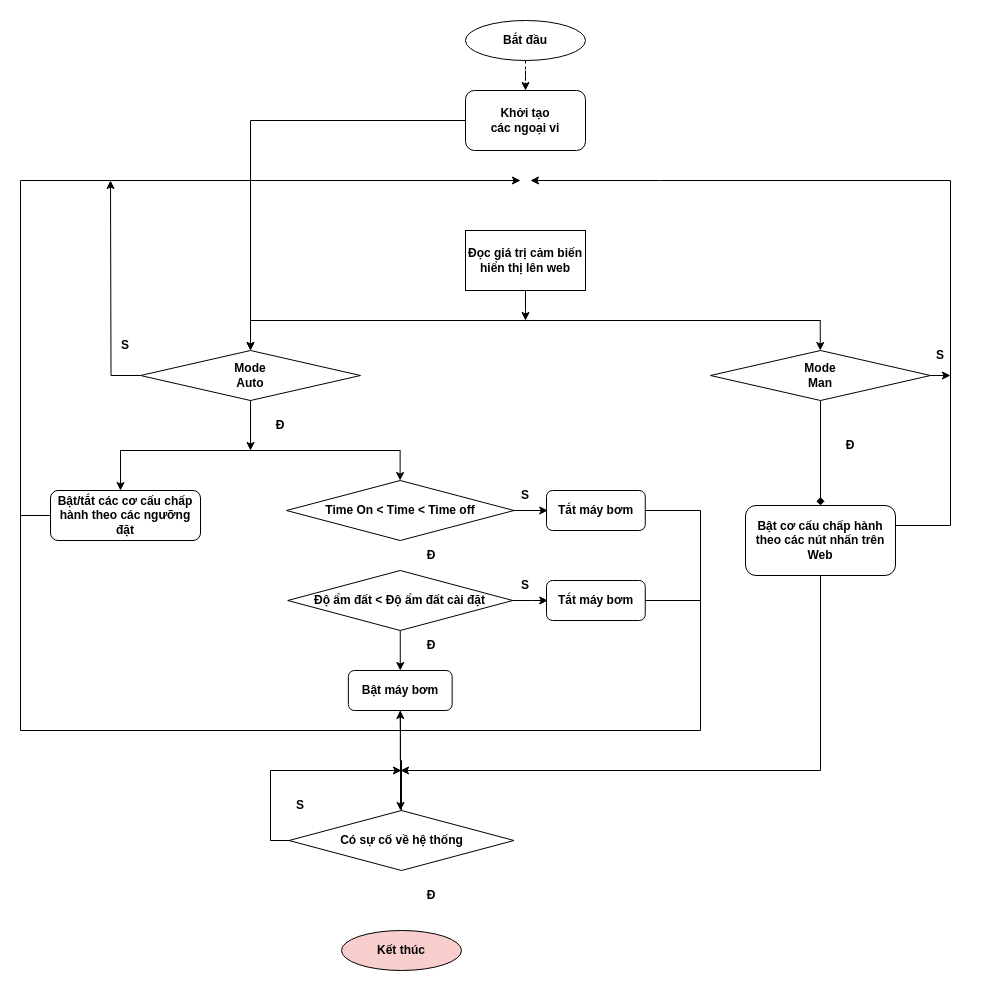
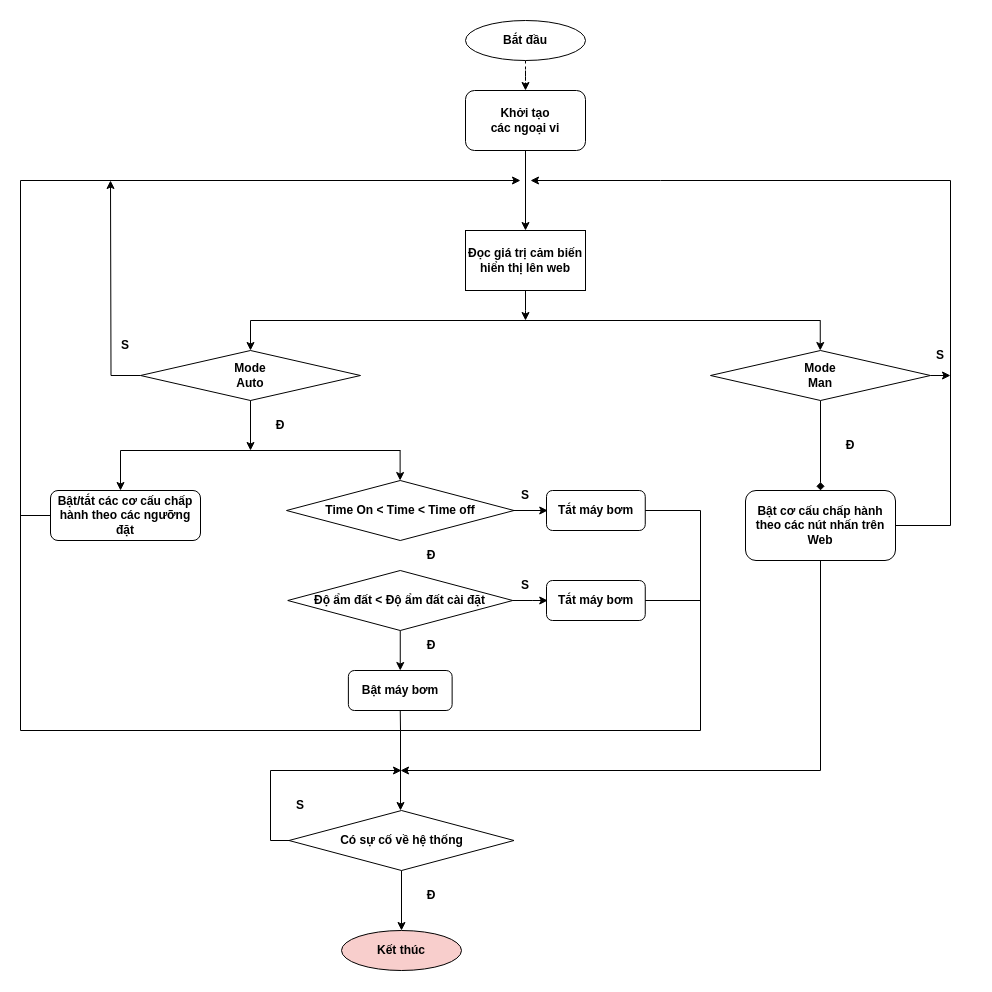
  <mxCell id="0" />
  <mxCell id="1" parent="0" />
  <mxCell id="2" style="edgeStyle=orthogonalEdgeStyle;rounded=0;orthogonalLoop=1;jettySize=auto;html=1;entryX=0.5;entryY=0;entryDx=0;entryDy=0;fontStyle=1;dashed=1;" edge="1" parent="1" source="3" target="5"><mxGeometry relative="1" as="geometry" /></mxCell>
  <mxCell id="3" value="Bắt đầu" style="ellipse;whiteSpace=wrap;html=1;fontStyle=1" vertex="1" parent="1"><mxGeometry x="465" y="20" width="120" height="40" as="geometry" /></mxCell>
- <mxCell id="4" style="edgeStyle=orthogonalEdgeStyle;rounded=0;orthogonalLoop=1;jettySize=auto;html=1;fontStyle=1;" edge="1" parent="1" source="5" target="9"><mxGeometry relative="1" as="geometry" /></mxCell>
+ <mxCell id="4" style="edgeStyle=orthogonalEdgeStyle;rounded=0;orthogonalLoop=1;jettySize=auto;html=1;entryX=0.5;entryY=0;entryDx=0;entryDy=0;fontStyle=1" edge="1" parent="1" source="5" target="7"><mxGeometry relative="1" as="geometry" /></mxCell>
  <mxCell id="5" value="Khởi tạo &lt;br&gt;các ngoại vi" style="rounded=1;whiteSpace=wrap;html=1;fontStyle=1" vertex="1" parent="1"><mxGeometry x="465" y="90" width="120" height="60" as="geometry" /></mxCell>
  <mxCell id="6" style="edgeStyle=orthogonalEdgeStyle;rounded=0;orthogonalLoop=1;jettySize=auto;html=1;fontStyle=1" edge="1" parent="1" source="7"><mxGeometry relative="1" as="geometry"><mxPoint x="525" y="320" as="targetPoint" /></mxGeometry></mxCell>
  <mxCell id="7" value="Đọc giá trị cảm biến hiển thị lên web" style="rounded=0;whiteSpace=wrap;html=1;fontStyle=1" vertex="1" parent="1"><mxGeometry x="465" y="230" width="120" height="60" as="geometry" /></mxCell>
  <mxCell id="8" style="edgeStyle=orthogonalEdgeStyle;rounded=0;orthogonalLoop=1;jettySize=auto;html=1;fontStyle=1" edge="1" parent="1" source="9"><mxGeometry relative="1" as="geometry"><mxPoint x="110" y="180" as="targetPoint" /></mxGeometry></mxCell>
  <mxCell id="9" value="Mode&lt;br&gt;Auto" style="rhombus;whiteSpace=wrap;html=1;fontStyle=1" vertex="1" parent="1"><mxGeometry x="140" y="350" width="220" height="50" as="geometry" /></mxCell>
  <mxCell id="10" style="edgeStyle=orthogonalEdgeStyle;rounded=0;orthogonalLoop=1;jettySize=auto;html=1;fontStyle=1" edge="1" parent="1" source="11"><mxGeometry relative="1" as="geometry"><mxPoint x="547.25" y="510" as="targetPoint" /></mxGeometry></mxCell>
  <mxCell id="11" value="Time On &amp;lt; Time &amp;lt; Time off" style="rhombus;whiteSpace=wrap;html=1;fontStyle=1" vertex="1" parent="1"><mxGeometry x="286" y="480" width="227.5" height="60" as="geometry" /></mxCell>
  <mxCell id="12" style="edgeStyle=orthogonalEdgeStyle;rounded=0;orthogonalLoop=1;jettySize=auto;html=1;fontStyle=1" edge="1" parent="1" source="14"><mxGeometry relative="1" as="geometry"><mxPoint x="547.25" y="600" as="targetPoint" /></mxGeometry></mxCell>
  <mxCell id="13" style="edgeStyle=orthogonalEdgeStyle;rounded=0;orthogonalLoop=1;jettySize=auto;html=1;entryX=0.5;entryY=0;entryDx=0;entryDy=0;fontStyle=1" edge="1" parent="1" source="14" target="15"><mxGeometry relative="1" as="geometry" /></mxCell>
  <mxCell id="14" value="Độ ẩm đất &amp;lt; Độ ẩm đất cài đặt" style="rhombus;whiteSpace=wrap;html=1;fontStyle=1" vertex="1" parent="1"><mxGeometry x="287.25" y="570" width="225" height="60" as="geometry" /></mxCell>
  <mxCell id="15" value="Bật máy bơm" style="rounded=1;whiteSpace=wrap;html=1;fontStyle=1" vertex="1" parent="1"><mxGeometry x="347.88" y="670" width="103.75" height="40" as="geometry" /></mxCell>
  <mxCell id="16" value="Tắt máy bơm" style="rounded=1;whiteSpace=wrap;html=1;fontStyle=1" vertex="1" parent="1"><mxGeometry x="546" y="490" width="98.75" height="40" as="geometry" /></mxCell>
  <mxCell id="17" value="Tắt máy bơm" style="rounded=1;whiteSpace=wrap;html=1;fontStyle=1" vertex="1" parent="1"><mxGeometry x="546" y="580" width="98.75" height="40" as="geometry" /></mxCell>
  <mxCell id="18" style="edgeStyle=orthogonalEdgeStyle;rounded=0;orthogonalLoop=1;jettySize=auto;html=1;fontStyle=1" edge="1" parent="1" source="20"><mxGeometry relative="1" as="geometry"><mxPoint x="530" y="180" as="targetPoint" /><Array as="points"><mxPoint x="950" y="525" /><mxPoint x="950" y="180" /><mxPoint x="660" y="180" /></Array></mxGeometry></mxCell>
  <mxCell id="19" style="edgeStyle=orthogonalEdgeStyle;rounded=0;orthogonalLoop=1;jettySize=auto;html=1;fontStyle=1" edge="1" parent="1" source="20"><mxGeometry relative="1" as="geometry"><mxPoint x="400" y="770" as="targetPoint" /><Array as="points"><mxPoint x="820" y="770" /></Array></mxGeometry></mxCell>
- <mxCell id="20" value="Bật cơ cấu chấp hành theo các nút nhấn trên Web" style="rounded=1;whiteSpace=wrap;html=1;fontStyle=1" vertex="1" parent="1"><mxGeometry x="745" y="505" width="150" height="70" as="geometry" /></mxCell>
+ <mxCell id="20" value="Bật cơ cấu chấp hành theo các nút nhấn trên Web" style="rounded=1;whiteSpace=wrap;html=1;fontStyle=1" vertex="1" parent="1"><mxGeometry x="745" y="490" width="150" height="70" as="geometry" /></mxCell>
  <mxCell id="21" style="edgeStyle=orthogonalEdgeStyle;rounded=0;orthogonalLoop=1;jettySize=auto;html=1;fontStyle=1" edge="1" parent="1" source="22"><mxGeometry relative="1" as="geometry"><mxPoint x="520" y="180" as="targetPoint" /><Array as="points"><mxPoint x="20" y="515" /><mxPoint x="20" y="180" /></Array></mxGeometry></mxCell>
  <mxCell id="22" value="Bật/tắt các cơ cấu chấp hành theo các ngưỡng đặt" style="rounded=1;whiteSpace=wrap;html=1;fontStyle=1" vertex="1" parent="1"><mxGeometry x="50" y="490" width="150" height="50" as="geometry" /></mxCell>
  <mxCell id="23" style="edgeStyle=orthogonalEdgeStyle;rounded=0;orthogonalLoop=1;jettySize=auto;html=1;entryX=0.5;entryY=0;entryDx=0;entryDy=0;fontStyle=1;endArrow=diamond;" edge="1" parent="1" source="25" target="20"><mxGeometry relative="1" as="geometry"><mxPoint x="820" y="480" as="targetPoint" /></mxGeometry></mxCell>
  <mxCell id="24" style="edgeStyle=orthogonalEdgeStyle;rounded=0;orthogonalLoop=1;jettySize=auto;html=1;fontStyle=1" edge="1" parent="1" source="25"><mxGeometry relative="1" as="geometry"><mxPoint x="950" y="375" as="targetPoint" /></mxGeometry></mxCell>
  <mxCell id="25" value="Mode&lt;br&gt;Man" style="rhombus;whiteSpace=wrap;html=1;fontStyle=1" vertex="1" parent="1"><mxGeometry x="710" y="350" width="220" height="50" as="geometry" /></mxCell>
  <mxCell id="26" value="" style="endArrow=none;html=1;rounded=0;fontStyle=1" edge="1" parent="1"><mxGeometry width="50" height="50" relative="1" as="geometry"><mxPoint x="250" y="320" as="sourcePoint" /><mxPoint x="820" y="320" as="targetPoint" /></mxGeometry></mxCell>
  <mxCell id="27" value="" style="endArrow=classic;html=1;rounded=0;entryX=0.5;entryY=0;entryDx=0;entryDy=0;fontStyle=1" edge="1" parent="1" target="9"><mxGeometry width="50" height="50" relative="1" as="geometry"><mxPoint x="250" y="320" as="sourcePoint" /><mxPoint x="410" y="360" as="targetPoint" /></mxGeometry></mxCell>
  <mxCell id="28" value="" style="endArrow=classic;html=1;rounded=0;entryX=0.5;entryY=0;entryDx=0;entryDy=0;fontStyle=1" edge="1" parent="1"><mxGeometry width="50" height="50" relative="1" as="geometry"><mxPoint x="819.76" y="320" as="sourcePoint" /><mxPoint x="819.76" y="350" as="targetPoint" /></mxGeometry></mxCell>
  <mxCell id="29" value="" style="endArrow=classic;html=1;rounded=0;fontStyle=1" edge="1" parent="1"><mxGeometry width="50" height="50" relative="1" as="geometry"><mxPoint x="120" y="450" as="sourcePoint" /><mxPoint x="120" y="490" as="targetPoint" /></mxGeometry></mxCell>
  <mxCell id="30" value="" style="endArrow=classic;html=1;rounded=0;fontStyle=1" edge="1" parent="1"><mxGeometry width="50" height="50" relative="1" as="geometry"><mxPoint x="399.61" y="450" as="sourcePoint" /><mxPoint x="399.61" y="480" as="targetPoint" /></mxGeometry></mxCell>
  <mxCell id="31" value="" style="endArrow=none;html=1;rounded=0;fontStyle=1" edge="1" parent="1"><mxGeometry width="50" height="50" relative="1" as="geometry"><mxPoint x="120" y="450" as="sourcePoint" /><mxPoint x="400" y="450" as="targetPoint" /></mxGeometry></mxCell>
  <mxCell id="32" value="" style="endArrow=classic;html=1;rounded=0;exitX=0.5;exitY=1;exitDx=0;exitDy=0;fontStyle=1" edge="1" parent="1" source="9"><mxGeometry width="50" height="50" relative="1" as="geometry"><mxPoint x="200" y="530" as="sourcePoint" /><mxPoint x="250" y="450" as="targetPoint" /></mxGeometry></mxCell>
  <mxCell id="33" value="" style="endArrow=none;html=1;rounded=0;entryX=0.5;entryY=1;entryDx=0;entryDy=0;fontStyle=1" edge="1" parent="1" target="15"><mxGeometry width="50" height="50" relative="1" as="geometry"><mxPoint x="400" y="730" as="sourcePoint" /><mxPoint x="400" y="730" as="targetPoint" /></mxGeometry></mxCell>
  <mxCell id="34" value="" style="endArrow=none;html=1;rounded=0;fontStyle=1" edge="1" parent="1"><mxGeometry width="50" height="50" relative="1" as="geometry"><mxPoint x="400" y="730" as="sourcePoint" /><mxPoint x="20" y="730" as="targetPoint" /></mxGeometry></mxCell>
  <mxCell id="35" value="" style="endArrow=none;html=1;rounded=0;fontStyle=1" edge="1" parent="1"><mxGeometry width="50" height="50" relative="1" as="geometry"><mxPoint x="20" y="730" as="sourcePoint" /><mxPoint x="20" y="510" as="targetPoint" /></mxGeometry></mxCell>
  <mxCell id="36" value="S" style="text;html=1;strokeColor=none;fillColor=none;align=center;verticalAlign=middle;whiteSpace=wrap;rounded=0;fontStyle=1" vertex="1" parent="1"><mxGeometry x="495" y="480" width="60" height="30" as="geometry" /></mxCell>
  <mxCell id="37" value="S" style="text;html=1;strokeColor=none;fillColor=none;align=center;verticalAlign=middle;whiteSpace=wrap;rounded=0;fontStyle=1" vertex="1" parent="1"><mxGeometry x="495" y="570" width="60" height="30" as="geometry" /></mxCell>
  <mxCell id="38" value="Đ" style="text;html=1;strokeColor=none;fillColor=none;align=center;verticalAlign=middle;whiteSpace=wrap;rounded=0;fontStyle=1" vertex="1" parent="1"><mxGeometry x="250" y="410" width="60" height="30" as="geometry" /></mxCell>
  <mxCell id="39" value="Đ" style="text;html=1;strokeColor=none;fillColor=none;align=center;verticalAlign=middle;whiteSpace=wrap;rounded=0;fontStyle=1" vertex="1" parent="1"><mxGeometry x="401" y="540" width="60" height="30" as="geometry" /></mxCell>
  <mxCell id="40" value="Đ" style="text;html=1;strokeColor=none;fillColor=none;align=center;verticalAlign=middle;whiteSpace=wrap;rounded=0;fontStyle=1" vertex="1" parent="1"><mxGeometry x="401" y="630" width="60" height="30" as="geometry" /></mxCell>
  <mxCell id="41" value="S" style="text;html=1;strokeColor=none;fillColor=none;align=center;verticalAlign=middle;whiteSpace=wrap;rounded=0;fontStyle=1" vertex="1" parent="1"><mxGeometry x="95" y="330" width="60" height="30" as="geometry" /></mxCell>
  <mxCell id="42" value="S" style="text;html=1;strokeColor=none;fillColor=none;align=center;verticalAlign=middle;whiteSpace=wrap;rounded=0;fontStyle=1" vertex="1" parent="1"><mxGeometry x="910" y="340" width="60" height="30" as="geometry" /></mxCell>
  <mxCell id="43" value="" style="endArrow=classic;html=1;rounded=0;fontStyle=1" edge="1" parent="1"><mxGeometry width="50" height="50" relative="1" as="geometry"><mxPoint x="400" y="730" as="sourcePoint" /><mxPoint x="400" y="810" as="targetPoint" /></mxGeometry></mxCell>
  <mxCell id="44" style="edgeStyle=orthogonalEdgeStyle;rounded=0;orthogonalLoop=1;jettySize=auto;html=1;fontStyle=1" edge="1" parent="1" source="46"><mxGeometry relative="1" as="geometry"><mxPoint x="401" y="770" as="targetPoint" /><Array as="points"><mxPoint x="270" y="840" /><mxPoint x="270" y="770" /></Array></mxGeometry></mxCell>
- <mxCell id="45" style="edgeStyle=orthogonalEdgeStyle;rounded=0;orthogonalLoop=1;jettySize=auto;html=1;fontStyle=1;" edge="1" parent="1" source="46" target="15"><mxGeometry relative="1" as="geometry" /></mxCell>
+ <mxCell id="45" style="edgeStyle=orthogonalEdgeStyle;rounded=0;orthogonalLoop=1;jettySize=auto;html=1;entryX=0.5;entryY=0;entryDx=0;entryDy=0;fontStyle=1" edge="1" parent="1" source="46" target="47"><mxGeometry relative="1" as="geometry" /></mxCell>
  <mxCell id="46" value="Có sự cố về hệ thống" style="rhombus;whiteSpace=wrap;html=1;fontStyle=1" vertex="1" parent="1"><mxGeometry x="288.5" y="810" width="225" height="60" as="geometry" /></mxCell>
  <mxCell id="47" value="Kết thúc" style="ellipse;whiteSpace=wrap;html=1;fontStyle=1;fillColor=#f8cecc;" vertex="1" parent="1"><mxGeometry x="341" y="930" width="120" height="40" as="geometry" /></mxCell>
  <mxCell id="48" value="S" style="text;html=1;strokeColor=none;fillColor=none;align=center;verticalAlign=middle;whiteSpace=wrap;rounded=0;fontStyle=1" vertex="1" parent="1"><mxGeometry x="270" y="790" width="60" height="30" as="geometry" /></mxCell>
  <mxCell id="49" value="" style="endArrow=none;html=1;rounded=0;fontStyle=1" edge="1" parent="1"><mxGeometry width="50" height="50" relative="1" as="geometry"><mxPoint x="400" y="730" as="sourcePoint" /><mxPoint x="700" y="730" as="targetPoint" /></mxGeometry></mxCell>
  <mxCell id="50" value="" style="endArrow=none;html=1;rounded=0;fontStyle=1" edge="1" parent="1"><mxGeometry width="50" height="50" relative="1" as="geometry"><mxPoint x="700" y="730" as="sourcePoint" /><mxPoint x="700" y="510" as="targetPoint" /></mxGeometry></mxCell>
  <mxCell id="51" value="Đ" style="text;html=1;strokeColor=none;fillColor=none;align=center;verticalAlign=middle;whiteSpace=wrap;rounded=0;fontStyle=1" vertex="1" parent="1"><mxGeometry x="820" y="430" width="60" height="30" as="geometry" /></mxCell>
  <mxCell id="52" value="" style="endArrow=none;html=1;rounded=0;fontStyle=1" edge="1" parent="1"><mxGeometry width="50" height="50" relative="1" as="geometry"><mxPoint x="644.75" y="510" as="sourcePoint" /><mxPoint x="700" y="510" as="targetPoint" /></mxGeometry></mxCell>
  <mxCell id="53" value="" style="endArrow=none;html=1;rounded=0;fontStyle=1" edge="1" parent="1"><mxGeometry width="50" height="50" relative="1" as="geometry"><mxPoint x="644.75" y="600" as="sourcePoint" /><mxPoint x="700" y="600" as="targetPoint" /></mxGeometry></mxCell>
  <mxCell id="54" value="Đ" style="text;html=1;strokeColor=none;fillColor=none;align=center;verticalAlign=middle;whiteSpace=wrap;rounded=0;fontStyle=1" vertex="1" parent="1"><mxGeometry x="401" y="880" width="60" height="30" as="geometry" /></mxCell>
